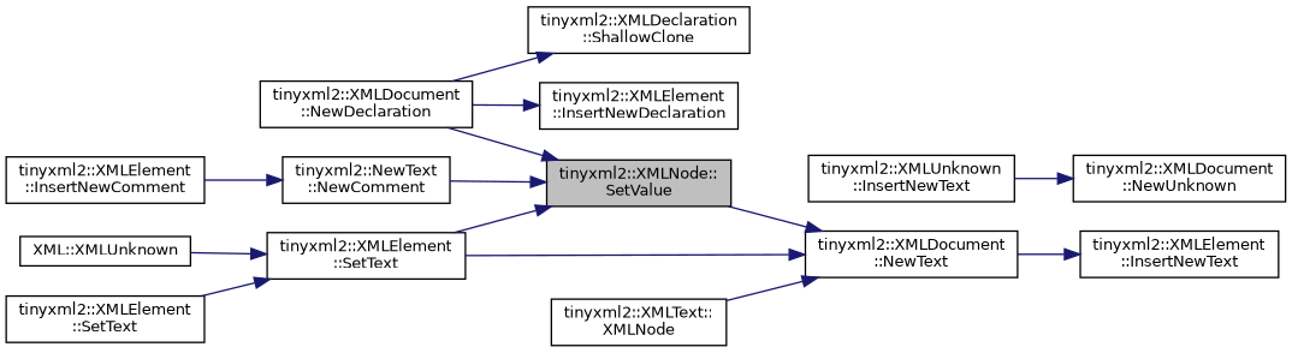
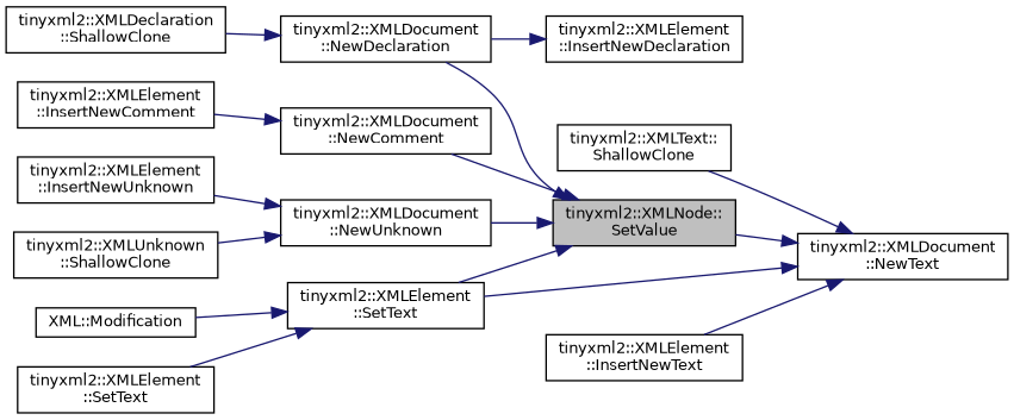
  digraph {
    rankdir=RL
    node [color=black fillcolor=white fontname=Helvetica fontsize=10 shape=record style=filled]
    edge [color=midnightblue dir=back fontname=Helvetica fontsize=10 labelfontname=Helvetica labelfontsize=10 style=solid]
    n1 [fillcolor=grey75 fontcolor=black height=0.2 label="tinyxml2::XMLNode::\lSetValue" width=0.4]
-   n2 [height=0.2 label="tinyxml2::NewText\l::NewComment" width=0.4]
+   n2 [height=0.2 label="tinyxml2::XMLDocument\l::NewComment" width=0.4]
    n3 [height=0.2 label="tinyxml2::XMLDocument\l::NewDeclaration" width=0.4]
    n4 [height=0.2 label="tinyxml2::XMLElement\l::SetText" width=0.4]
    n5 [height=0.2 label="tinyxml2::XMLDocument\l::NewUnknown" width=0.4]
    n6 [height=0.2 label="tinyxml2::XMLElement\l::InsertNewComment" width=0.4]
    n7 [height=0.2 label="tinyxml2::XMLDeclaration\l::ShallowClone" width=0.4]
    n8 [height=0.2 label="tinyxml2::XMLDocument\l::NewText" width=0.4]
    n9 [height=0.2 label="tinyxml2::XMLElement\l::InsertNewText" width=0.4]
-   n10 [height=0.2 label="tinyxml2::XMLText::\lXMLNode" width=0.4]
-   n11 [height=0.2 label="XML::XMLUnknown" width=0.4]
+   n10 [height=0.2 label="tinyxml2::XMLText::\lShallowClone" width=0.4]
+   n11 [height=0.2 label="XML::Modification" width=0.4]
    n12 [height=0.2 label="tinyxml2::XMLElement\l::SetText" width=0.4]
-   n14 [height=0.2 label="tinyxml2::XMLUnknown\l::InsertNewText" width=0.4]
+   n13 [height=0.2 label="tinyxml2::XMLElement\l::InsertNewUnknown" width=0.4]
+   n14 [height=0.2 label="tinyxml2::XMLUnknown\l::ShallowClone" width=0.4]
    n15 [height=0.2 label="tinyxml2::XMLElement\l::InsertNewDeclaration" width=0.4]
    n1 -> n2
    n1 -> n3
    n1 -> n4
+   n1 -> n5
    n2 -> n6
-   n7 -> n3
+   n3 -> n7
    n4 -> n11
    n4 -> n12
+   n5 -> n13
    n5 -> n14
    n8 -> n1
    n8 -> n4
-   n9 -> n8
+   n8 -> n9
    n8 -> n10
    n15 -> n3
  }
